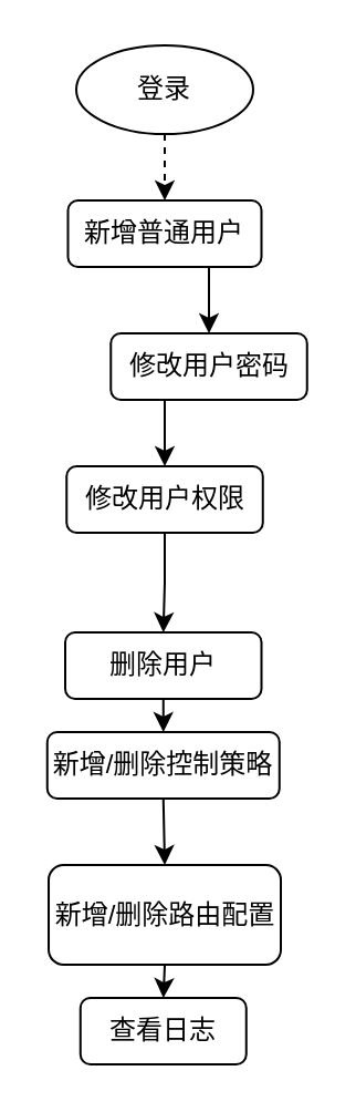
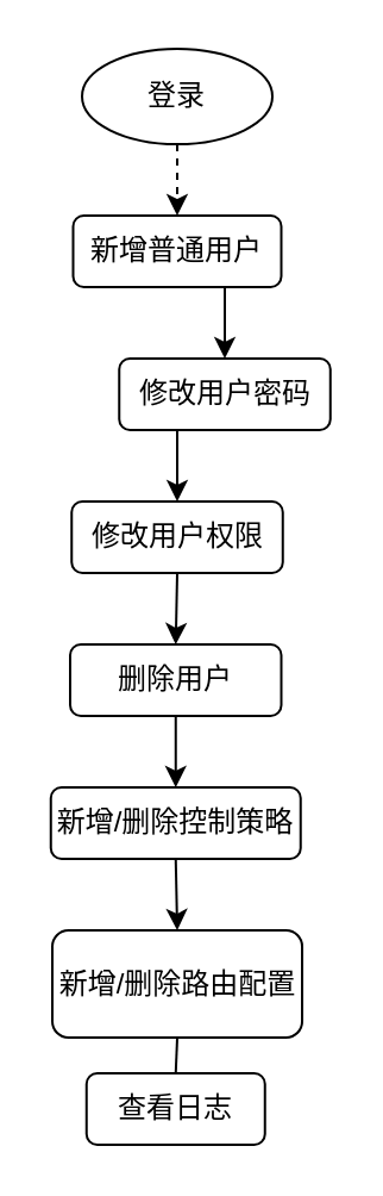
  <mxCell id="0" />
  <mxCell id="1" parent="0" />
  <mxCell id="2" style="edgeStyle=orthogonalEdgeStyle;rounded=0;orthogonalLoop=1;jettySize=auto;html=1;exitX=0.5;exitY=1;exitDx=0;exitDy=0;entryX=0.5;entryY=0;entryDx=0;entryDy=0;dashed=1;" edge="1" parent="1" source="3" target="5"><mxGeometry relative="1" as="geometry" /></mxCell>
  <mxCell id="3" value="登录" style="ellipse;whiteSpace=wrap;html=1;" vertex="1" parent="1"><mxGeometry x="34" y="20" width="80" height="40" as="geometry" /></mxCell>
  <mxCell id="4" style="edgeStyle=orthogonalEdgeStyle;rounded=0;orthogonalLoop=1;jettySize=auto;html=1;exitX=0.5;exitY=1;exitDx=0;exitDy=0;entryX=0.5;entryY=0;entryDx=0;entryDy=0;" edge="1" parent="1" source="5" target="7"><mxGeometry relative="1" as="geometry" /></mxCell>
  <mxCell id="5" value="新增普通用户" style="rounded=1;whiteSpace=wrap;html=1;" vertex="1" parent="1"><mxGeometry x="30.25" y="90" width="87.5" height="30" as="geometry" /></mxCell>
  <mxCell id="6" style="edgeStyle=orthogonalEdgeStyle;rounded=0;orthogonalLoop=1;jettySize=auto;html=1;exitX=0.5;exitY=1;exitDx=0;exitDy=0;entryX=0.5;entryY=0;entryDx=0;entryDy=0;" edge="1" parent="1" source="7"><mxGeometry relative="1" as="geometry"><mxPoint x="74" y="210" as="targetPoint" /></mxGeometry></mxCell>
  <mxCell id="7" value="修改用户密码" style="rounded=1;whiteSpace=wrap;html=1;" vertex="1" parent="1"><mxGeometry x="49.63" y="150" width="88.75" height="30" as="geometry" /></mxCell>
  <mxCell id="8" value="查看日志" style="rounded=1;whiteSpace=wrap;html=1;" vertex="1" parent="1"><mxGeometry x="35.88" y="450" width="75" height="30" as="geometry" /></mxCell>
  <mxCell id="9" style="edgeStyle=orthogonalEdgeStyle;rounded=0;orthogonalLoop=1;jettySize=auto;html=1;exitX=0.5;exitY=1;exitDx=0;exitDy=0;entryX=0.5;entryY=0;entryDx=0;entryDy=0;" edge="1" parent="1" source="10" target="12"><mxGeometry relative="1" as="geometry" /></mxCell>
  <mxCell id="10" value="修改用户权限" style="rounded=1;whiteSpace=wrap;html=1;" vertex="1" parent="1"><mxGeometry x="29.63" y="210" width="88.75" height="30" as="geometry" /></mxCell>
  <mxCell id="11" style="edgeStyle=orthogonalEdgeStyle;rounded=0;orthogonalLoop=1;jettySize=auto;html=1;exitX=0.5;exitY=1;exitDx=0;exitDy=0;entryX=0.5;entryY=0;entryDx=0;entryDy=0;" edge="1" parent="1" source="12" target="14"><mxGeometry relative="1" as="geometry" /></mxCell>
- <mxCell id="12" value="删除用户" style="rounded=1;whiteSpace=wrap;html=1;" vertex="1" parent="1"><mxGeometry x="29" y="285" width="88.75" height="30" as="geometry" /></mxCell>
+ <mxCell id="12" value="删除用户" style="rounded=1;whiteSpace=wrap;html=1;" vertex="1" parent="1"><mxGeometry x="29" y="270" width="88.75" height="30" as="geometry" /></mxCell>
  <mxCell id="13" style="edgeStyle=orthogonalEdgeStyle;rounded=0;orthogonalLoop=1;jettySize=auto;html=1;exitX=0.5;exitY=1;exitDx=0;exitDy=0;entryX=0.5;entryY=0;entryDx=0;entryDy=0;" edge="1" parent="1" source="14" target="16"><mxGeometry relative="1" as="geometry" /></mxCell>
  <mxCell id="14" value="新增/删除控制策略" style="rounded=1;whiteSpace=wrap;html=1;" vertex="1" parent="1"><mxGeometry x="20.88" y="330" width="105" height="30" as="geometry" /></mxCell>
- <mxCell id="15" style="edgeStyle=orthogonalEdgeStyle;rounded=0;orthogonalLoop=1;jettySize=auto;html=1;exitX=0.5;exitY=1;exitDx=0;exitDy=0;entryX=0.5;entryY=0;entryDx=0;entryDy=0;" edge="1" parent="1" source="16" target="8"><mxGeometry relative="1" as="geometry" /></mxCell>
+ <mxCell id="15" style="edgeStyle=orthogonalEdgeStyle;rounded=0;orthogonalLoop=1;jettySize=auto;html=1;exitX=0.5;exitY=1;exitDx=0;exitDy=0;entryX=0.5;entryY=0;entryDx=0;entryDy=0;endArrow=none;" edge="1" parent="1" source="16" target="8"><mxGeometry relative="1" as="geometry" /></mxCell>
  <mxCell id="16" value="新增/删除路由配置" style="rounded=1;whiteSpace=wrap;html=1;" vertex="1" parent="1"><mxGeometry x="21.51" y="390" width="105" height="45" as="geometry" /></mxCell>
